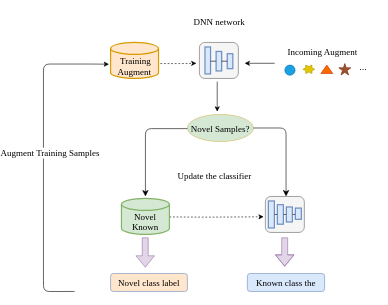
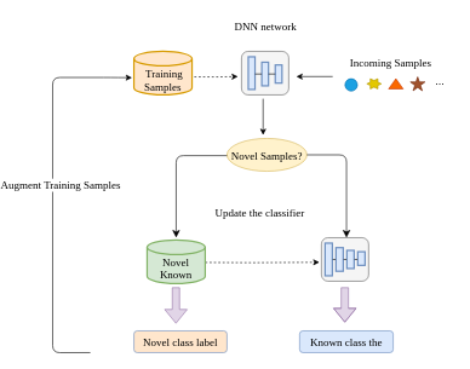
  <mxCell id="0" />
  <mxCell id="1" parent="0" />
  <mxCell id="2" value="" style="group;rotation=90;fontSize=15;" parent="1" vertex="1" connectable="0"><mxGeometry x="280" y="70" width="65" height="60" as="geometry" /></mxCell>
  <mxCell id="3" value="" style="rounded=1;whiteSpace=wrap;html=1;movable=1;resizable=1;rotatable=1;deletable=1;editable=1;locked=0;connectable=1;fontSize=15;fillColor=#f5f5f5;fontColor=#333333;strokeColor=#666666;" parent="2" vertex="1"><mxGeometry width="65" height="60" as="geometry" /></mxCell>
  <mxCell id="4" value="" style="html=1;points=[[0,0,0,0,5],[0,1,0,0,-5],[1,0,0,0,5],[1,1,0,0,-5]];perimeter=orthogonalPerimeter;outlineConnect=0;targetShapes=umlLifeline;portConstraint=eastwest;newEdgeStyle={&quot;curved&quot;:0,&quot;rounded&quot;:0};fillColor=#dae8fc;strokeColor=#6c8ebf;strokeWidth=2;fontSize=15;" parent="2" vertex="1"><mxGeometry x="9.286" y="7.5" width="9.286" height="45" as="geometry" /></mxCell>
  <mxCell id="5" value="" style="html=1;points=[[0,0,0,0,5],[0,1,0,0,-5],[1,0,0,0,5],[1,1,0,0,-5]];perimeter=orthogonalPerimeter;outlineConnect=0;targetShapes=umlLifeline;portConstraint=eastwest;newEdgeStyle={&quot;curved&quot;:0,&quot;rounded&quot;:0};fillColor=#dae8fc;strokeColor=#6c8ebf;strokeWidth=2;fontSize=15;" parent="2" vertex="1"><mxGeometry x="27.857" y="15" width="9.286" height="32.5" as="geometry" /></mxCell>
  <mxCell id="6" value="" style="html=1;points=[[0,0,0,0,5],[0,1,0,0,-5],[1,0,0,0,5],[1,1,0,0,-5]];perimeter=orthogonalPerimeter;outlineConnect=0;targetShapes=umlLifeline;portConstraint=eastwest;newEdgeStyle={&quot;curved&quot;:0,&quot;rounded&quot;:0};fillColor=#dae8fc;strokeColor=#6c8ebf;strokeWidth=2;fontSize=15;" parent="2" vertex="1"><mxGeometry x="46.429" y="18.75" width="9.286" height="25" as="geometry" /></mxCell>
  <mxCell id="7" value="" style="line;strokeWidth=1;rotatable=0;dashed=0;labelPosition=right;align=left;verticalAlign=middle;spacingTop=0;spacingLeft=6;points=[];portConstraint=eastwest;fontSize=15;" parent="2" vertex="1"><mxGeometry x="18.571" y="26.25" width="9.286" height="10" as="geometry" /></mxCell>
  <mxCell id="8" value="" style="line;strokeWidth=1;rotatable=0;dashed=0;labelPosition=right;align=left;verticalAlign=middle;spacingTop=0;spacingLeft=6;points=[];portConstraint=eastwest;fontSize=15;" parent="2" vertex="1"><mxGeometry x="37.143" y="26.25" width="9.286" height="10" as="geometry" /></mxCell>
  <mxCell id="9" style="edgeStyle=orthogonalEdgeStyle;rounded=0;orthogonalLoop=1;jettySize=auto;html=1;shape=flexArrow;fontSize=15;fillColor=#e1d5e7;strokeColor=#9673a6;" parent="1" edge="1"><mxGeometry relative="1" as="geometry"><mxPoint x="189.71" y="445.25" as="targetPoint" /><mxPoint x="189.71" y="395.25" as="sourcePoint" /></mxGeometry></mxCell>
  <mxCell id="10" style="edgeStyle=orthogonalEdgeStyle;rounded=0;orthogonalLoop=1;jettySize=auto;html=1;entryX=-0.043;entryY=0.565;entryDx=0;entryDy=0;dashed=1;fontSize=15;entryPerimeter=0;" parent="1" target="25" edge="1"><mxGeometry relative="1" as="geometry"><mxPoint x="200" y="360.82" as="sourcePoint" /><mxPoint x="360" y="357.64" as="targetPoint" /><Array as="points" /></mxGeometry></mxCell>
  <mxCell id="11" value="&lt;div style=&quot;font-size: 15px;&quot;&gt;&lt;font face=&quot;Times New Roman&quot;&gt;&lt;br style=&quot;font-size: 15px;&quot;&gt;&lt;/font&gt;&lt;/div&gt;&lt;font face=&quot;Times New Roman&quot;&gt;Novel Known&lt;/font&gt;" style="strokeWidth=2;html=1;shape=mxgraph.flowchart.database;whiteSpace=wrap;fontSize=15;fillColor=#d5e8d4;strokeColor=#82b366;" parent="1" vertex="1"><mxGeometry x="150" y="330" width="80" height="60" as="geometry" /></mxCell>
  <mxCell id="12" style="edgeStyle=orthogonalEdgeStyle;rounded=0;orthogonalLoop=1;jettySize=auto;html=1;dashed=1;targetPerimeterSpacing=0;fontSize=15;" parent="1" edge="1"><mxGeometry relative="1" as="geometry"><mxPoint x="275" y="104.755" as="targetPoint" /><mxPoint x="215" y="105.19" as="sourcePoint" /><Array as="points"><mxPoint x="250" y="105" /></Array></mxGeometry></mxCell>
- <mxCell id="13" value="&lt;div style=&quot;font-size: 15px;&quot;&gt;&lt;span style=&quot;font-family: &amp;quot;Times New Roman&amp;quot;; background-color: initial;&quot;&gt;&lt;br&gt;&lt;/span&gt;&lt;/div&gt;&lt;div style=&quot;font-size: 15px;&quot;&gt;&lt;span style=&quot;font-family: &amp;quot;Times New Roman&amp;quot;; background-color: initial;&quot;&gt;&amp;nbsp; Training&amp;nbsp; Augment&lt;/span&gt;&lt;br&gt;&lt;/div&gt;&lt;div style=&quot;font-size: 15px;&quot;&gt;&lt;/div&gt;&lt;div style=&quot;font-size: 15px;&quot;&gt;&lt;/div&gt;" style="strokeWidth=2;html=1;shape=mxgraph.flowchart.database;whiteSpace=wrap;fontSize=15;fillColor=#ffe6cc;strokeColor=#d79b00;" parent="1" vertex="1"><mxGeometry x="131.88" y="70" width="80" height="60" as="geometry" /></mxCell>
+ <mxCell id="13" value="&lt;div style=&quot;font-size: 15px;&quot;&gt;&lt;span style=&quot;font-family: &amp;quot;Times New Roman&amp;quot;; background-color: initial;&quot;&gt;&lt;br&gt;&lt;/span&gt;&lt;/div&gt;&lt;div style=&quot;font-size: 15px;&quot;&gt;&lt;span style=&quot;font-family: &amp;quot;Times New Roman&amp;quot;; background-color: initial;&quot;&gt;&amp;nbsp; Training&amp;nbsp; Samples&lt;/span&gt;&lt;br&gt;&lt;/div&gt;&lt;div style=&quot;font-size: 15px;&quot;&gt;&lt;/div&gt;&lt;div style=&quot;font-size: 15px;&quot;&gt;&lt;/div&gt;" style="strokeWidth=2;html=1;shape=mxgraph.flowchart.database;whiteSpace=wrap;fontSize=15;fillColor=#ffe6cc;strokeColor=#d79b00;" parent="1" vertex="1"><mxGeometry x="131.88" y="70" width="80" height="60" as="geometry" /></mxCell>
  <mxCell id="14" value="" style="group;fontSize=15;" parent="1" vertex="1" connectable="0"><mxGeometry x="422.5" y="105.25" width="110" height="19.5" as="geometry" /></mxCell>
  <mxCell id="15" value="" style="verticalLabelPosition=bottom;verticalAlign=top;html=1;shape=mxgraph.basic.6_point_star;aspect=fixed;fillColor=#e3c800;fontColor=#000000;strokeColor=#B09500;fontSize=15;" parent="14" vertex="1"><mxGeometry x="30" y="2.5" width="20" height="14" as="geometry" /></mxCell>
  <mxCell id="16" value="" style="verticalLabelPosition=bottom;verticalAlign=top;html=1;shape=mxgraph.basic.star;aspect=fixed;fillColor=#a0522d;fontColor=#ffffff;strokeColor=#6D1F00;fontSize=15;" parent="14" vertex="1"><mxGeometry x="90" width="20" height="19" as="geometry" /></mxCell>
  <mxCell id="17" value="" style="verticalLabelPosition=bottom;verticalAlign=top;html=1;shape=mxgraph.basic.acute_triangle;dx=0.5;aspect=fixed;fillColor=#fa6800;fontColor=#000000;strokeColor=#C73500;fontSize=15;" parent="14" vertex="1"><mxGeometry x="60" y="2.5" width="20" height="14" as="geometry" /></mxCell>
  <mxCell id="18" value="" style="strokeWidth=1;html=1;shape=mxgraph.flowchart.start_2;whiteSpace=wrap;aspect=fixed;fillColor=#1ba1e2;strokeColor=#006EAF;fontColor=#ffffff;fontSize=15;" parent="14" vertex="1"><mxGeometry y="2.5" width="17" height="17" as="geometry" /></mxCell>
- <mxCell id="19" value="&lt;font face=&quot;Times New Roman&quot;&gt;Incoming Augment&lt;/font&gt;" style="text;html=1;align=center;verticalAlign=middle;resizable=0;points=[];autosize=1;strokeColor=none;fillColor=none;fontSize=15;" parent="1" vertex="1"><mxGeometry x="415" y="70" width="140" height="30" as="geometry" /></mxCell>
+ <mxCell id="19" value="&lt;font face=&quot;Times New Roman&quot;&gt;Incoming Samples&lt;/font&gt;" style="text;html=1;align=center;verticalAlign=middle;resizable=0;points=[];autosize=1;strokeColor=none;fillColor=none;fontSize=15;" parent="1" vertex="1"><mxGeometry x="415" y="70" width="140" height="30" as="geometry" /></mxCell>
  <mxCell id="20" value="..." style="text;html=1;align=center;verticalAlign=middle;resizable=0;points=[];autosize=1;strokeColor=none;fillColor=none;fontSize=15;" parent="1" vertex="1"><mxGeometry x="532.5" y="94.75" width="40" height="30" as="geometry" /></mxCell>
  <mxCell id="21" value="" style="endArrow=classic;html=1;rounded=0;fontSize=15;" parent="1" edge="1"><mxGeometry width="50" height="50" relative="1" as="geometry"><mxPoint x="405.5" y="104.75" as="sourcePoint" /><mxPoint x="355.5" y="104.75" as="targetPoint" /></mxGeometry></mxCell>
  <mxCell id="22" value="" style="endArrow=classic;html=1;rounded=0;fontSize=15;" parent="1" edge="1"><mxGeometry width="50" height="50" relative="1" as="geometry"><mxPoint x="309.71" y="135.25" as="sourcePoint" /><mxPoint x="309.71" y="185.25" as="targetPoint" /></mxGeometry></mxCell>
- <mxCell id="23" value="&lt;font face=&quot;Times New Roman&quot;&gt;Novel Samples?&lt;/font&gt;" style="ellipse;whiteSpace=wrap;html=1;align=center;newEdgeStyle={&quot;edgeStyle&quot;:&quot;entityRelationEdgeStyle&quot;,&quot;startArrow&quot;:&quot;none&quot;,&quot;endArrow&quot;:&quot;none&quot;,&quot;segment&quot;:10,&quot;curved&quot;:1,&quot;sourcePerimeterSpacing&quot;:0,&quot;targetPerimeterSpacing&quot;:0};treeFolding=1;treeMoving=1;fontSize=15;fillColor=#d5e8d4;strokeColor=#d6b656;" parent="1" vertex="1"><mxGeometry x="260" y="190" width="110" height="45.25" as="geometry" /></mxCell>
+ <mxCell id="23" value="&lt;font face=&quot;Times New Roman&quot;&gt;Novel Samples?&lt;/font&gt;" style="ellipse;whiteSpace=wrap;html=1;align=center;newEdgeStyle={&quot;edgeStyle&quot;:&quot;entityRelationEdgeStyle&quot;,&quot;startArrow&quot;:&quot;none&quot;,&quot;endArrow&quot;:&quot;none&quot;,&quot;segment&quot;:10,&quot;curved&quot;:1,&quot;sourcePerimeterSpacing&quot;:0,&quot;targetPerimeterSpacing&quot;:0};treeFolding=1;treeMoving=1;fontSize=15;fillColor=#fff2cc;strokeColor=#d6b656;" parent="1" vertex="1"><mxGeometry x="260" y="190" width="110" height="45.25" as="geometry" /></mxCell>
  <mxCell id="24" style="edgeStyle=orthogonalEdgeStyle;rounded=0;orthogonalLoop=1;jettySize=auto;html=1;shape=flexArrow;fontSize=15;fillColor=#e1d5e7;strokeColor=#9673a6;" parent="1" edge="1"><mxGeometry relative="1" as="geometry"><mxPoint x="422.21" y="443.68" as="targetPoint" /><mxPoint x="422.224" y="395.25" as="sourcePoint" /><Array as="points"><mxPoint x="422.71" y="419.68" /><mxPoint x="422.71" y="419.68" /></Array></mxGeometry></mxCell>
  <mxCell id="25" value="" style="rounded=1;whiteSpace=wrap;html=1;movable=1;resizable=1;rotatable=1;deletable=1;editable=1;locked=0;connectable=1;container=0;fontSize=15;fillColor=#f5f5f5;fontColor=#333333;strokeColor=#666666;" parent="1" vertex="1"><mxGeometry x="390" y="326.82" width="65" height="60" as="geometry" /></mxCell>
  <mxCell id="26" value="" style="html=1;points=[[0,0,0,0,5],[0,1,0,0,-5],[1,0,0,0,5],[1,1,0,0,-5]];perimeter=orthogonalPerimeter;outlineConnect=0;targetShapes=umlLifeline;portConstraint=eastwest;newEdgeStyle={&quot;curved&quot;:0,&quot;rounded&quot;:0};fillColor=#dae8fc;strokeColor=#6c8ebf;strokeWidth=2;container=0;fontSize=15;" parent="1" vertex="1"><mxGeometry x="395" y="334.32" width="10" height="45" as="geometry" /></mxCell>
  <mxCell id="27" value="" style="html=1;points=[[0,0,0,0,5],[0,1,0,0,-5],[1,0,0,0,5],[1,1,0,0,-5]];perimeter=orthogonalPerimeter;outlineConnect=0;targetShapes=umlLifeline;portConstraint=eastwest;newEdgeStyle={&quot;curved&quot;:0,&quot;rounded&quot;:0};fillColor=#dae8fc;strokeColor=#6c8ebf;strokeWidth=2;container=0;fontSize=15;" parent="1" vertex="1"><mxGeometry x="410" y="340.57" width="10" height="32.5" as="geometry" /></mxCell>
  <mxCell id="28" value="" style="html=1;points=[[0,0,0,0,5],[0,1,0,0,-5],[1,0,0,0,5],[1,1,0,0,-5]];perimeter=orthogonalPerimeter;outlineConnect=0;targetShapes=umlLifeline;portConstraint=eastwest;newEdgeStyle={&quot;curved&quot;:0,&quot;rounded&quot;:0};fillColor=#dae8fc;strokeColor=#6c8ebf;strokeWidth=2;container=0;fontSize=15;" parent="1" vertex="1"><mxGeometry x="425" y="344.32" width="10" height="25" as="geometry" /></mxCell>
  <mxCell id="29" value="" style="html=1;points=[[0,0,0,0,5],[0,1,0,0,-5],[1,0,0,0,5],[1,1,0,0,-5]];perimeter=orthogonalPerimeter;outlineConnect=0;targetShapes=umlLifeline;portConstraint=eastwest;newEdgeStyle={&quot;curved&quot;:0,&quot;rounded&quot;:0};fillColor=#dae8fc;strokeColor=#6c8ebf;strokeWidth=2;container=0;fontSize=15;" parent="1" vertex="1"><mxGeometry x="440" y="346.2" width="10" height="18.75" as="geometry" /></mxCell>
  <mxCell id="30" value="" style="line;strokeWidth=1;fillColor=none;align=left;verticalAlign=middle;spacingTop=-1;spacingLeft=3;spacingRight=3;rotatable=0;labelPosition=right;points=[];portConstraint=eastwest;strokeColor=inherit;fontSize=15;" parent="1" vertex="1"><mxGeometry x="405.5" y="352.82" width="4" height="8" as="geometry" /></mxCell>
  <mxCell id="31" value="" style="line;strokeWidth=1;fillColor=none;align=left;verticalAlign=middle;spacingTop=-1;spacingLeft=3;spacingRight=3;rotatable=0;labelPosition=right;points=[];portConstraint=eastwest;strokeColor=inherit;fontSize=15;" parent="1" vertex="1"><mxGeometry x="420.5" y="352.82" width="4" height="8" as="geometry" /></mxCell>
  <mxCell id="32" value="" style="line;strokeWidth=1;fillColor=none;align=left;verticalAlign=middle;spacingTop=-1;spacingLeft=3;spacingRight=3;rotatable=0;labelPosition=right;points=[];portConstraint=eastwest;strokeColor=inherit;fontSize=15;" parent="1" vertex="1"><mxGeometry x="435.5" y="352.82" width="4" height="8" as="geometry" /></mxCell>
  <mxCell id="33" value="&lt;font face=&quot;Times New Roman&quot;&gt;Novel class label&lt;/font&gt;" style="rounded=1;whiteSpace=wrap;html=1;fillColor=#ffe6cc;strokeColor=#6c8ebf;fontSize=15;" parent="1" vertex="1"><mxGeometry x="131.88" y="455.25" width="128.12" height="30" as="geometry" /></mxCell>
  <mxCell id="34" value="&lt;font face=&quot;Times New Roman&quot;&gt;Known class the&lt;/font&gt;" style="rounded=1;whiteSpace=wrap;html=1;fillColor=#dae8fc;strokeColor=#6c8ebf;fontSize=15;" parent="1" vertex="1"><mxGeometry x="360" y="455.25" width="128.75" height="30" as="geometry" /></mxCell>
  <mxCell id="35" style="edgeStyle=orthogonalEdgeStyle;rounded=1;orthogonalLoop=1;jettySize=auto;html=1;entryX=-0.033;entryY=0.605;entryDx=0;entryDy=0;entryPerimeter=0;curved=0;fontSize=15;" parent="1" target="13" edge="1"><mxGeometry relative="1" as="geometry"><Array as="points"><mxPoint x="20" y="485" /><mxPoint x="20" y="106" /><mxPoint x="100" y="106" /></Array><mxPoint x="71.88" y="485.25" as="sourcePoint" /><mxPoint x="100" y="112.42" as="targetPoint" /></mxGeometry></mxCell>
  <mxCell id="36" value="&lt;span style=&quot;font-size: 15px;&quot;&gt;&lt;font face=&quot;Times New Roman&quot;&gt;Augment Training Samples&lt;/font&gt;&lt;/span&gt;" style="edgeLabel;html=1;align=center;verticalAlign=middle;resizable=0;points=[];fontSize=15;labelBackgroundColor=default;" parent="35" vertex="1" connectable="0"><mxGeometry x="0.051" relative="1" as="geometry"><mxPoint x="10" as="offset" /></mxGeometry></mxCell>
  <mxCell id="37" value="&lt;font face=&quot;Times New Roman&quot;&gt;Update the classifier&lt;/font&gt;" style="text;html=1;align=center;verticalAlign=middle;resizable=0;points=[];autosize=1;strokeColor=none;fillColor=none;fontSize=15;" parent="1" vertex="1"><mxGeometry x="230" y="276.82" width="150" height="30" as="geometry" /></mxCell>
  <mxCell id="38" value="" style="edgeStyle=elbowEdgeStyle;elbow=horizontal;endArrow=classic;html=1;curved=0;rounded=1;endSize=8;startSize=8;exitX=0;exitY=0.5;exitDx=0;exitDy=0;entryX=0.5;entryY=0;entryDx=0;entryDy=0;entryPerimeter=0;fontSize=15;" parent="1" edge="1"><mxGeometry width="50" height="50" relative="1" as="geometry"><mxPoint x="260" y="213.69" as="sourcePoint" /><mxPoint x="190" y="326.82" as="targetPoint" /><Array as="points"><mxPoint x="190" y="273.69" /></Array></mxGeometry></mxCell>
  <mxCell id="39" value="" style="edgeStyle=elbowEdgeStyle;elbow=horizontal;endArrow=classic;html=1;curved=0;rounded=1;endSize=8;startSize=8;exitX=1;exitY=0.5;exitDx=0;exitDy=0;fontSize=15;" parent="1" edge="1" source="23"><mxGeometry width="50" height="50" relative="1" as="geometry"><mxPoint x="360" y="216.82" as="sourcePoint" /><mxPoint x="425" y="326.82" as="targetPoint" /><Array as="points"><mxPoint x="424.5" y="276.95" /></Array></mxGeometry></mxCell>
  <mxCell id="40" value="&lt;font style=&quot;font-size: 15px;&quot; face=&quot;Times New Roman&quot;&gt;DNN network&lt;/font&gt;" style="text;html=1;align=center;verticalAlign=middle;resizable=0;points=[];autosize=1;strokeColor=none;fillColor=none;" vertex="1" parent="1"><mxGeometry x="257.5" y="20" width="110" height="30" as="geometry" /></mxCell>
